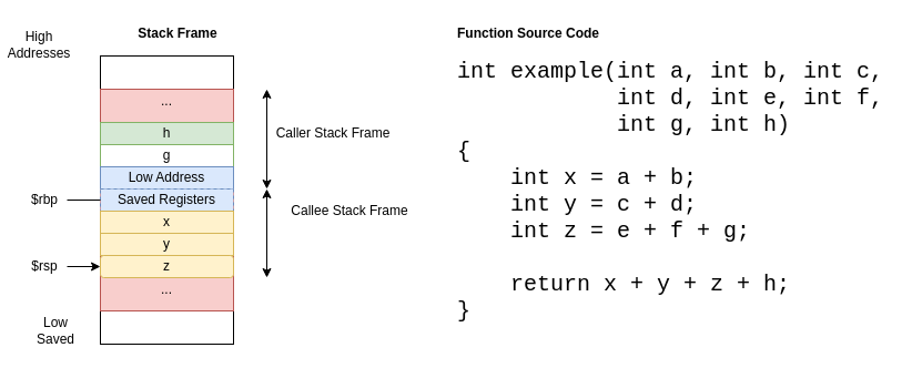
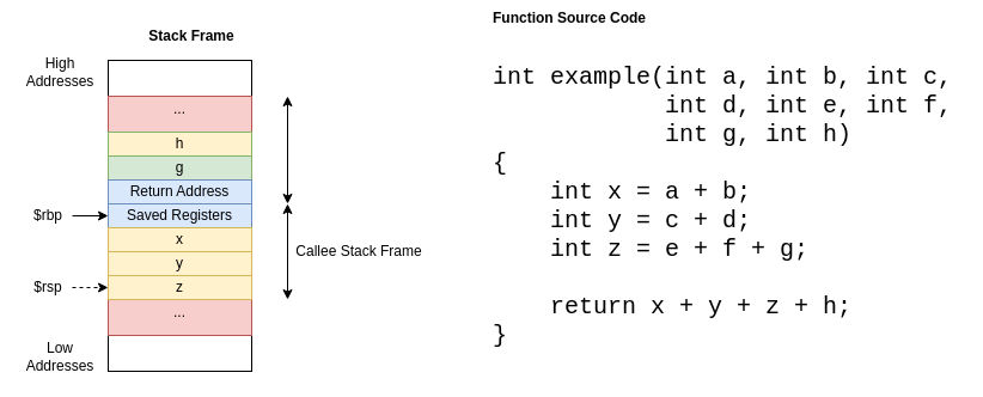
  <mxCell id="0" />
  <mxCell id="1" parent="0" />
  <mxCell id="2" value="" style="rounded=0;whiteSpace=wrap;html=1;" parent="1" vertex="1"><mxGeometry x="90" y="50" width="120" height="260" as="geometry" /></mxCell>
- <mxCell id="3" value="High Addresses" style="text;html=1;strokeColor=none;fillColor=none;align=center;verticalAlign=middle;whiteSpace=wrap;rounded=0;" parent="1" vertex="1"><mxGeometry x="15" y="30" width="40" height="20" as="geometry" /></mxCell>
- <mxCell id="4" value="Low Saved" style="text;html=1;strokeColor=none;fillColor=none;align=center;verticalAlign=middle;whiteSpace=wrap;rounded=0;" parent="1" vertex="1"><mxGeometry x="30" y="288" width="40" height="20" as="geometry" /></mxCell>
+ <mxCell id="3" value="High Addresses" style="text;html=1;strokeColor=none;fillColor=none;align=center;verticalAlign=middle;whiteSpace=wrap;rounded=0;" parent="1" vertex="1"><mxGeometry x="30" y="50" width="40" height="20" as="geometry" /></mxCell>
+ <mxCell id="4" value="Low Addresses" style="text;html=1;strokeColor=none;fillColor=none;align=center;verticalAlign=middle;whiteSpace=wrap;rounded=0;" parent="1" vertex="1"><mxGeometry x="30" y="288" width="40" height="20" as="geometry" /></mxCell>
  <mxCell id="5" value="" style="rounded=0;whiteSpace=wrap;html=1;fillColor=#f8cecc;strokeColor=#b85450;" parent="1" vertex="1"><mxGeometry x="90" y="80" width="120" height="200" as="geometry" /></mxCell>
  <mxCell id="6" value="Stack Frame" style="text;html=1;strokeColor=none;fillColor=none;align=center;verticalAlign=middle;whiteSpace=wrap;rounded=0;fontStyle=1" parent="1" vertex="1"><mxGeometry x="70" y="20" width="180" height="20" as="geometry" /></mxCell>
  <mxCell id="7" value="..." style="text;html=1;strokeColor=none;fillColor=none;align=center;verticalAlign=middle;whiteSpace=wrap;rounded=0;" parent="1" vertex="1"><mxGeometry x="130" y="251" width="40" height="20" as="geometry" /></mxCell>
  <mxCell id="8" value="..." style="text;html=1;strokeColor=none;fillColor=none;align=center;verticalAlign=middle;whiteSpace=wrap;rounded=0;" parent="1" vertex="1"><mxGeometry x="130" y="81" width="40" height="20" as="geometry" /></mxCell>
- <mxCell id="9" value="h" style="rounded=0;whiteSpace=wrap;html=1;fillColor=#d5e8d4;strokeColor=#82b366;" parent="1" vertex="1"><mxGeometry x="90" y="110" width="120" height="20" as="geometry" /></mxCell>
- <mxCell id="10" value="g" style="rounded=0;whiteSpace=wrap;html=1;fillColor=#ffffff;strokeColor=#82b366;" parent="1" vertex="1"><mxGeometry x="90" y="130" width="120" height="20" as="geometry" /></mxCell>
- <mxCell id="11" value="Low Address" style="rounded=0;whiteSpace=wrap;html=1;fillColor=#dae8fc;strokeColor=#6c8ebf;" parent="1" vertex="1"><mxGeometry x="90" y="150" width="120" height="20" as="geometry" /></mxCell>
- <mxCell id="12" value="Saved Registers" style="rounded=0;whiteSpace=wrap;html=1;fillColor=#dae8fc;strokeColor=#6c8ebf;dashed=1;" parent="1" vertex="1"><mxGeometry x="90" y="170" width="120" height="20" as="geometry" /></mxCell>
+ <mxCell id="9" value="h" style="rounded=0;whiteSpace=wrap;html=1;fillColor=#fff2cc;strokeColor=#82b366;" parent="1" vertex="1"><mxGeometry x="90" y="110" width="120" height="20" as="geometry" /></mxCell>
+ <mxCell id="10" value="g" style="rounded=0;whiteSpace=wrap;html=1;fillColor=#d5e8d4;strokeColor=#82b366;" parent="1" vertex="1"><mxGeometry x="90" y="130" width="120" height="20" as="geometry" /></mxCell>
+ <mxCell id="11" value="Return Address" style="rounded=0;whiteSpace=wrap;html=1;fillColor=#dae8fc;strokeColor=#6c8ebf;" parent="1" vertex="1"><mxGeometry x="90" y="150" width="120" height="20" as="geometry" /></mxCell>
+ <mxCell id="12" value="Saved Registers" style="rounded=0;whiteSpace=wrap;html=1;fillColor=#dae8fc;strokeColor=#6c8ebf;" parent="1" vertex="1"><mxGeometry x="90" y="170" width="120" height="20" as="geometry" /></mxCell>
  <mxCell id="13" value="x" style="rounded=0;whiteSpace=wrap;html=1;fillColor=#fff2cc;strokeColor=#d6b656;" parent="1" vertex="1"><mxGeometry x="90" y="190" width="120" height="20" as="geometry" /></mxCell>
  <mxCell id="14" value="y" style="rounded=0;whiteSpace=wrap;html=1;fillColor=#fff2cc;strokeColor=#d6b656;" parent="1" vertex="1"><mxGeometry x="90" y="210" width="120" height="20" as="geometry" /></mxCell>
- <mxCell id="15" value="z" style="whiteSpace=wrap;html=1;fillColor=#fff2cc;strokeColor=#d6b656;rounded=1;" parent="1" vertex="1"><mxGeometry x="90" y="230" width="120" height="20" as="geometry" /></mxCell>
- <mxCell id="16" style="edgeStyle=orthogonalEdgeStyle;rounded=0;orthogonalLoop=1;jettySize=auto;html=1;exitX=1;exitY=0.5;exitDx=0;exitDy=0;entryX=0;entryY=0.5;entryDx=0;entryDy=0;" parent="1" source="17" target="15" edge="1"><mxGeometry relative="1" as="geometry" /></mxCell>
+ <mxCell id="15" value="z" style="rounded=0;whiteSpace=wrap;html=1;fillColor=#fff2cc;strokeColor=#d6b656;" parent="1" vertex="1"><mxGeometry x="90" y="230" width="120" height="20" as="geometry" /></mxCell>
+ <mxCell id="16" style="edgeStyle=orthogonalEdgeStyle;rounded=0;orthogonalLoop=1;jettySize=auto;html=1;exitX=1;exitY=0.5;exitDx=0;exitDy=0;entryX=0;entryY=0.5;entryDx=0;entryDy=0;dashed=1;" parent="1" source="17" target="15" edge="1"><mxGeometry relative="1" as="geometry" /></mxCell>
  <mxCell id="17" value="$rsp" style="text;html=1;strokeColor=none;fillColor=none;align=center;verticalAlign=middle;whiteSpace=wrap;rounded=0;" parent="1" vertex="1"><mxGeometry x="20" y="230" width="40" height="20" as="geometry" /></mxCell>
- <mxCell id="18" style="edgeStyle=orthogonalEdgeStyle;rounded=0;orthogonalLoop=1;jettySize=auto;html=1;exitX=1;exitY=0.5;exitDx=0;exitDy=0;entryX=0;entryY=0.5;entryDx=0;entryDy=0;endArrow=none;" parent="1" source="19" target="12" edge="1"><mxGeometry relative="1" as="geometry" /></mxCell>
+ <mxCell id="18" style="edgeStyle=orthogonalEdgeStyle;rounded=0;orthogonalLoop=1;jettySize=auto;html=1;exitX=1;exitY=0.5;exitDx=0;exitDy=0;entryX=0;entryY=0.5;entryDx=0;entryDy=0;" parent="1" source="19" target="12" edge="1"><mxGeometry relative="1" as="geometry" /></mxCell>
  <mxCell id="19" value="$rbp" style="text;html=1;strokeColor=none;fillColor=none;align=center;verticalAlign=middle;whiteSpace=wrap;rounded=0;" parent="1" vertex="1"><mxGeometry x="20" y="170" width="40" height="20" as="geometry" /></mxCell>
  <mxCell id="20" value="" style="endArrow=classic;startArrow=classic;html=1;endFill=1;" parent="1" edge="1"><mxGeometry width="50" height="50" relative="1" as="geometry"><mxPoint x="240" y="170" as="sourcePoint" /><mxPoint x="240" y="80" as="targetPoint" /></mxGeometry></mxCell>
  <mxCell id="21" value="" style="endArrow=classic;startArrow=classic;html=1;endFill=1;" parent="1" edge="1"><mxGeometry width="50" height="50" relative="1" as="geometry"><mxPoint x="240" y="250" as="sourcePoint" /><mxPoint x="240" y="170" as="targetPoint" /></mxGeometry></mxCell>
- <mxCell id="22" value="Caller Stack Frame" style="text;html=1;strokeColor=none;fillColor=none;align=center;verticalAlign=middle;whiteSpace=wrap;rounded=0;" parent="1" vertex="1"><mxGeometry x="240" y="110" width="120" height="20" as="geometry" /></mxCell>
- <mxCell id="23" value="Callee Stack Frame" style="text;html=1;strokeColor=none;fillColor=none;align=center;verticalAlign=middle;whiteSpace=wrap;rounded=0;" parent="1" vertex="1"><mxGeometry x="260" y="180" width="110" height="20" as="geometry" /></mxCell>
+ <mxCell id="23" value="Callee Stack Frame" style="text;html=1;strokeColor=none;fillColor=none;align=center;verticalAlign=middle;whiteSpace=wrap;rounded=0;" parent="1" vertex="1"><mxGeometry x="245" y="200" width="110" height="20" as="geometry" /></mxCell>
  <mxCell id="24" value="&lt;font style=&quot;font-size: 20px&quot;&gt;int example(int a, int b, int&amp;nbsp;c,&lt;br&gt;&amp;nbsp; &amp;nbsp; &amp;nbsp; &amp;nbsp; &amp;nbsp; &amp;nbsp; int d, int&amp;nbsp;e, int f,&lt;br&gt;&amp;nbsp; &amp;nbsp; &amp;nbsp; &amp;nbsp; &amp;nbsp; &amp;nbsp; int g, int h) &lt;br&gt;{&lt;br&gt;&amp;nbsp; &amp;nbsp; int x = a + b;&lt;br&gt;&amp;nbsp; &amp;nbsp; int y = c + d;&lt;br&gt;&amp;nbsp; &amp;nbsp; int z = e + f + g;&lt;br&gt;&amp;nbsp; &amp;nbsp; &lt;br&gt;&amp;nbsp; &amp;nbsp; return x + y + z + h;&lt;br&gt;}&lt;/font&gt;" style="text;html=1;strokeColor=none;fillColor=none;align=left;verticalAlign=top;whiteSpace=wrap;rounded=0;fontFamily=Courier New;" parent="1" vertex="1"><mxGeometry x="410" y="46" width="390" height="254" as="geometry" /></mxCell>
- <mxCell id="25" value="Function Source Code" style="text;html=1;strokeColor=none;fillColor=none;align=left;verticalAlign=middle;whiteSpace=wrap;rounded=0;fontStyle=1" parent="1" vertex="1"><mxGeometry x="410" y="20" width="180" height="20" as="geometry" /></mxCell>
+ <mxCell id="25" value="Function Source Code" style="text;html=1;strokeColor=none;fillColor=none;align=left;verticalAlign=middle;whiteSpace=wrap;rounded=0;fontStyle=1" parent="1" vertex="1"><mxGeometry x="410" y="5" width="180" height="20" as="geometry" /></mxCell>
